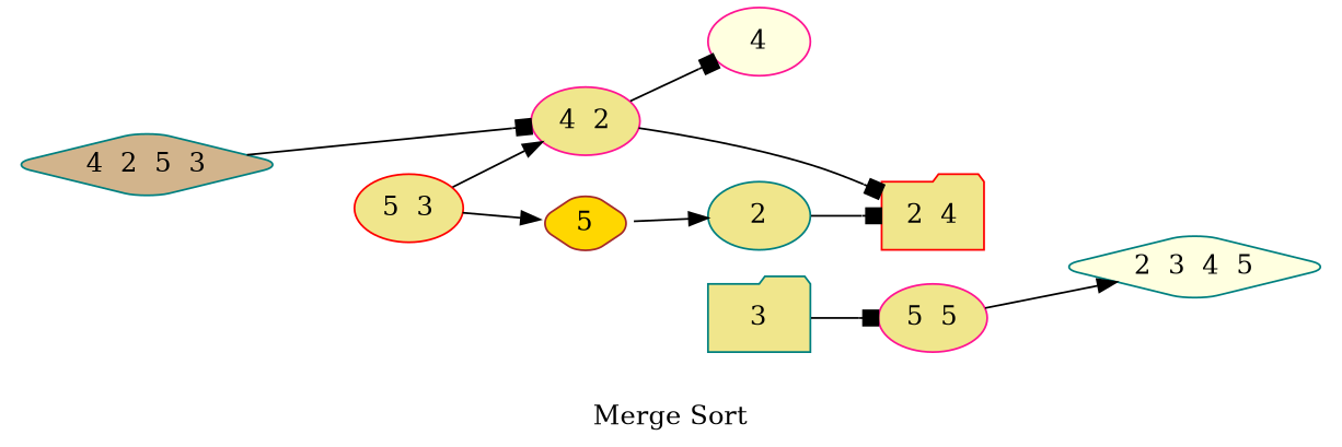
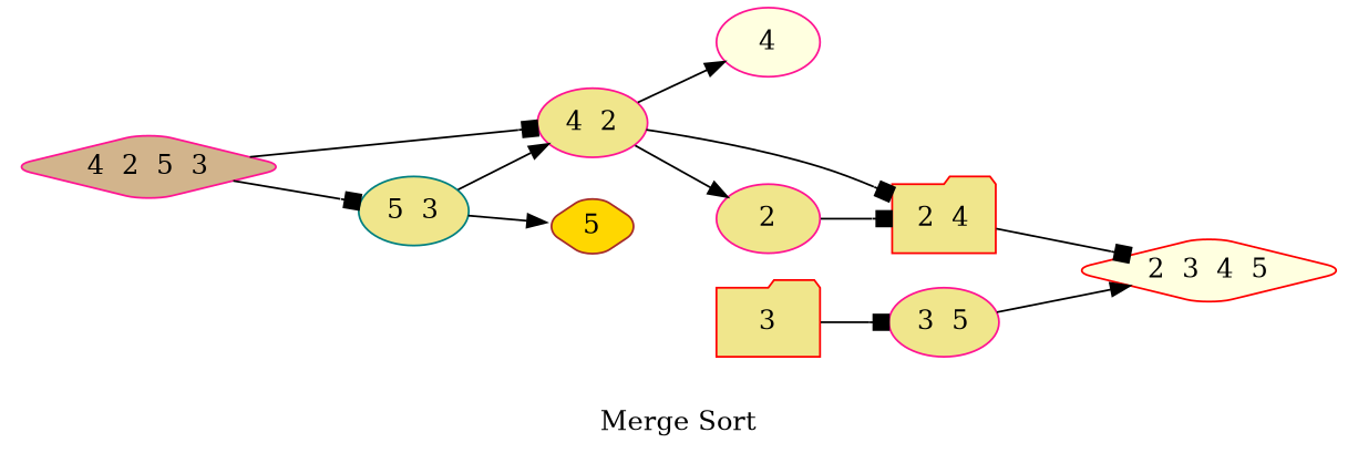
  digraph {
    label="Merge Sort"
    rankdir=LR
    node [color=deeppink fillcolor=khaki shape=ellipse style="rounded,filled"]
    edge [arrowhead=box]
-   n1 [color=teal fillcolor=tan label="4  2  5  3" shape=diamond]
+   n1 [fillcolor=tan label="4  2  5  3" shape=diamond]
    n2 [label="4  2"]
-   n3 [color=red label="5  3"]
+   n3 [color=teal label="5  3"]
    n4 [fillcolor=lightyellow label=4]
-   n5 [color=teal label=2]
+   n5 [label=2]
    n6 [color=red label="2  4" shape=folder]
    n7 [color=brown fillcolor=gold label=5 shape=diamond]
-   n8 [color=teal label=3 shape=folder]
-   n9 [label="5  5"]
-   n10 [color=teal fillcolor=lightyellow label="2  3  4  5" shape=diamond]
+   n8 [color=red label=3 shape=folder]
+   n9 [label="3  5"]
+   n10 [color=red fillcolor=lightyellow label="2  3  4  5" shape=diamond]
    n1 -> n2
-   n2 -> n4
-   n7 -> n5 [arrowhead=normal]
+   n1 -> n3
+   n2 -> n4 [arrowhead=normal]
+   n2 -> n5 [arrowhead=normal]
    n2 -> n6
    n3 -> n2 [arrowhead=normal]
    n3 -> n7 [arrowhead=normal]
    n5 -> n6
+   n6 -> n10
    n8 -> n9
    n9 -> n10 [arrowhead=normal]
  }
